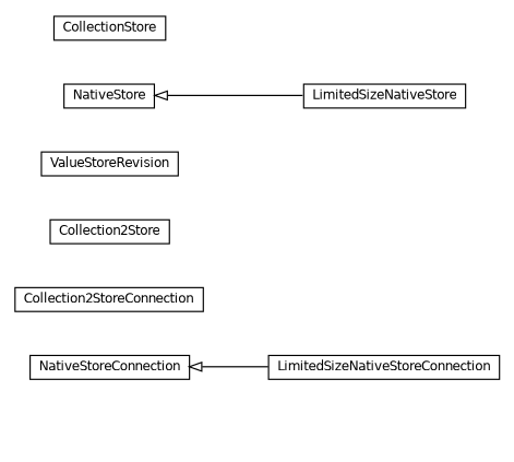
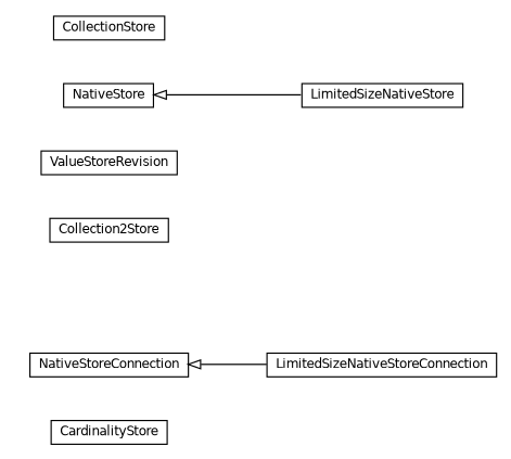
  digraph {
    nodesep=0.25
    rankdir=LR
    ranksep=0.5
    node [fontcolor=black fontname=Helvetica fontsize=10.0 shape=plaintext]
    edge [arrowtail=empty dir=back fontname=Helvetica fontsize=10 headport=p labelfontname=Helvetica labelfontsize=10 tailport=p]
+   n1 [label=<<table title="org.universAAL.context.rdf4j.sail.CardinalityStore" border="0" cellborder="1" cellspacing="0" cellpadding="2" port="p" href="./CardinalityStore.html"> 		<tr><td><table border="0" cellspacing="0" cellpadding="1"> <tr><td align="center" balign="center"> CardinalityStore </td></tr> 		</table></td></tr> 		</table>>]
    n2 [label=<<table title="org.universAAL.context.rdf4j.sail.LimitedSizeNativeStoreConnection" border="0" cellborder="1" cellspacing="0" cellpadding="2" port="p" href="./LimitedSizeNativeStoreConnection.html"> 		<tr><td><table border="0" cellspacing="0" cellpadding="1"> <tr><td align="center" balign="center"> LimitedSizeNativeStoreConnection </td></tr> 		</table></td></tr> 		</table>>]
-   n3 [label=<<table title="org.universAAL.context.rdf4j.sail.Collection2StoreConnection" border="0" cellborder="1" cellspacing="0" cellpadding="2" port="p" href="./Collection2StoreConnection.html"> 		<tr><td><table border="0" cellspacing="0" cellpadding="1"> <tr><td align="center" balign="center"> Collection2StoreConnection </td></tr> 		</table></td></tr> 		</table>>]
    n4 [label=<<table title="org.universAAL.context.rdf4j.sail.Collection2Store" border="0" cellborder="1" cellspacing="0" cellpadding="2" port="p" href="./Collection2Store.html"> 		<tr><td><table border="0" cellspacing="0" cellpadding="1"> <tr><td align="center" balign="center"> Collection2Store </td></tr> 		</table></td></tr> 		</table>>]
    n5 [label=<<table title="org.universAAL.context.rdf4j.sail.NativeStoreConnection" border="0" cellborder="1" cellspacing="0" cellpadding="2" port="p" href="./NativeStoreConnection.html"> 		<tr><td><table border="0" cellspacing="0" cellpadding="1"> <tr><td align="center" balign="center"> NativeStoreConnection </td></tr> 		</table></td></tr> 		</table>>]
    n6 [label=<<table title="org.universAAL.context.rdf4j.sail.ValueStoreRevision" border="0" cellborder="1" cellspacing="0" cellpadding="2" port="p" href="./ValueStoreRevision.html"> 		<tr><td><table border="0" cellspacing="0" cellpadding="1"> <tr><td align="center" balign="center"> ValueStoreRevision </td></tr> 		</table></td></tr> 		</table>>]
    n7 [label=<<table title="org.universAAL.context.rdf4j.sail.NativeStore" border="0" cellborder="1" cellspacing="0" cellpadding="2" port="p" href="./NativeStore.html"> 		<tr><td><table border="0" cellspacing="0" cellpadding="1"> <tr><td align="center" balign="center"> NativeStore </td></tr> 		</table></td></tr> 		</table>>]
    n8 [label=<<table title="org.universAAL.context.rdf4j.sail.LimitedSizeNativeStore" border="0" cellborder="1" cellspacing="0" cellpadding="2" port="p" href="./LimitedSizeNativeStore.html"> 		<tr><td><table border="0" cellspacing="0" cellpadding="1"> <tr><td align="center" balign="center"> LimitedSizeNativeStore </td></tr> 		</table></td></tr> 		</table>>]
    n9 [label=<<table title="org.universAAL.context.rdf4j.sail.CollectionStore" border="0" cellborder="1" cellspacing="0" cellpadding="2" port="p" href="./CollectionStore.html"> 		<tr><td><table border="0" cellspacing="0" cellpadding="1"> <tr><td align="center" balign="center"> CollectionStore </td></tr> 		</table></td></tr> 		</table>>]
    n5 -> n2
    n7 -> n8
  }
